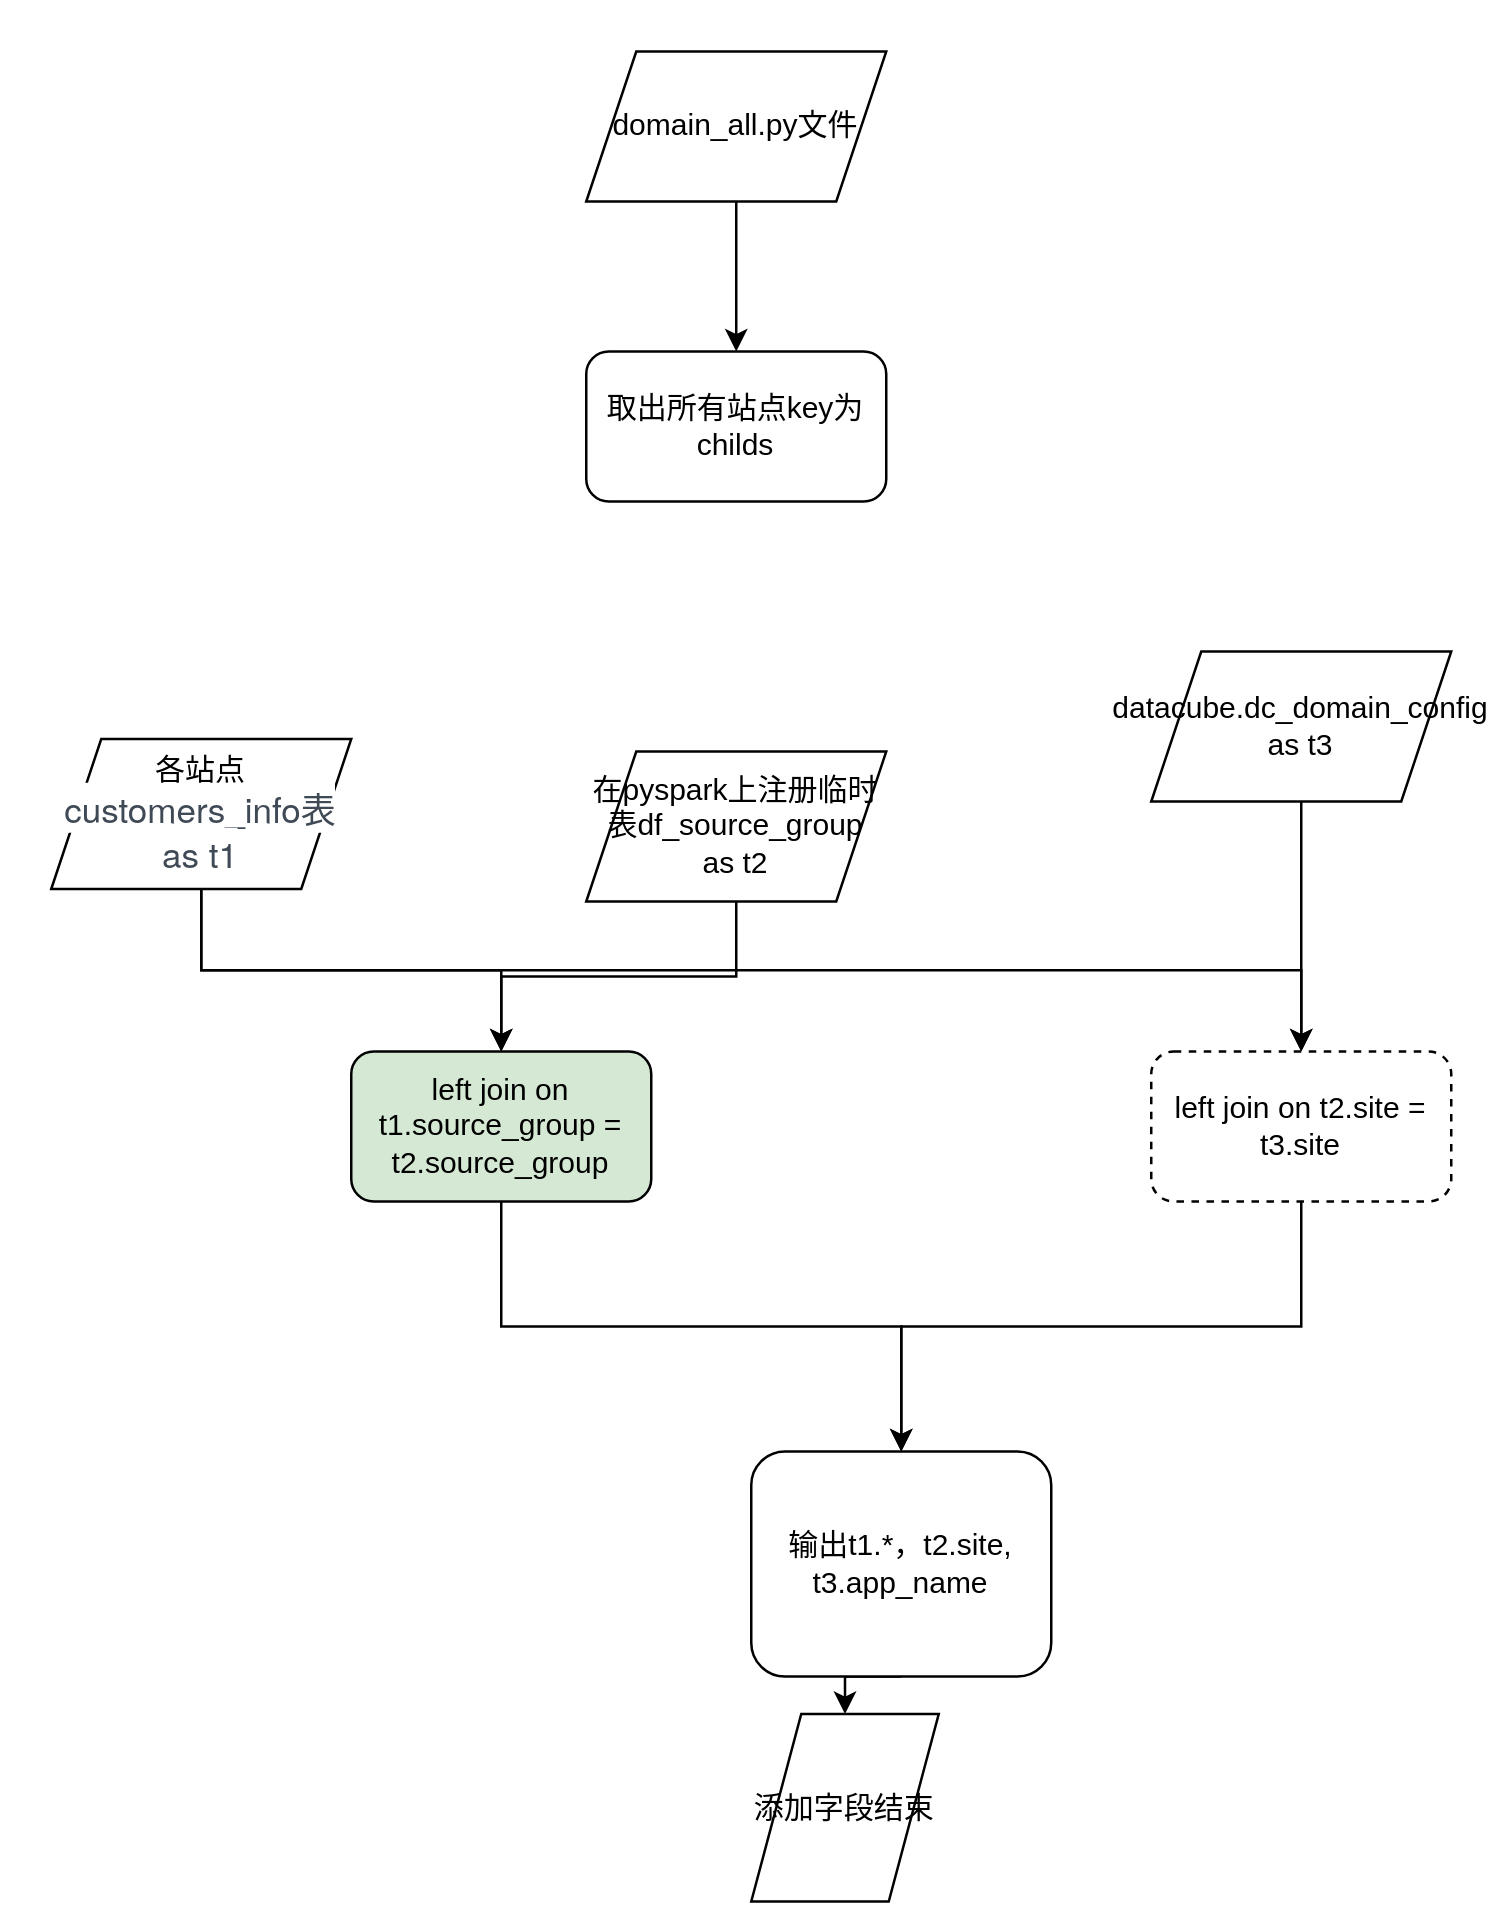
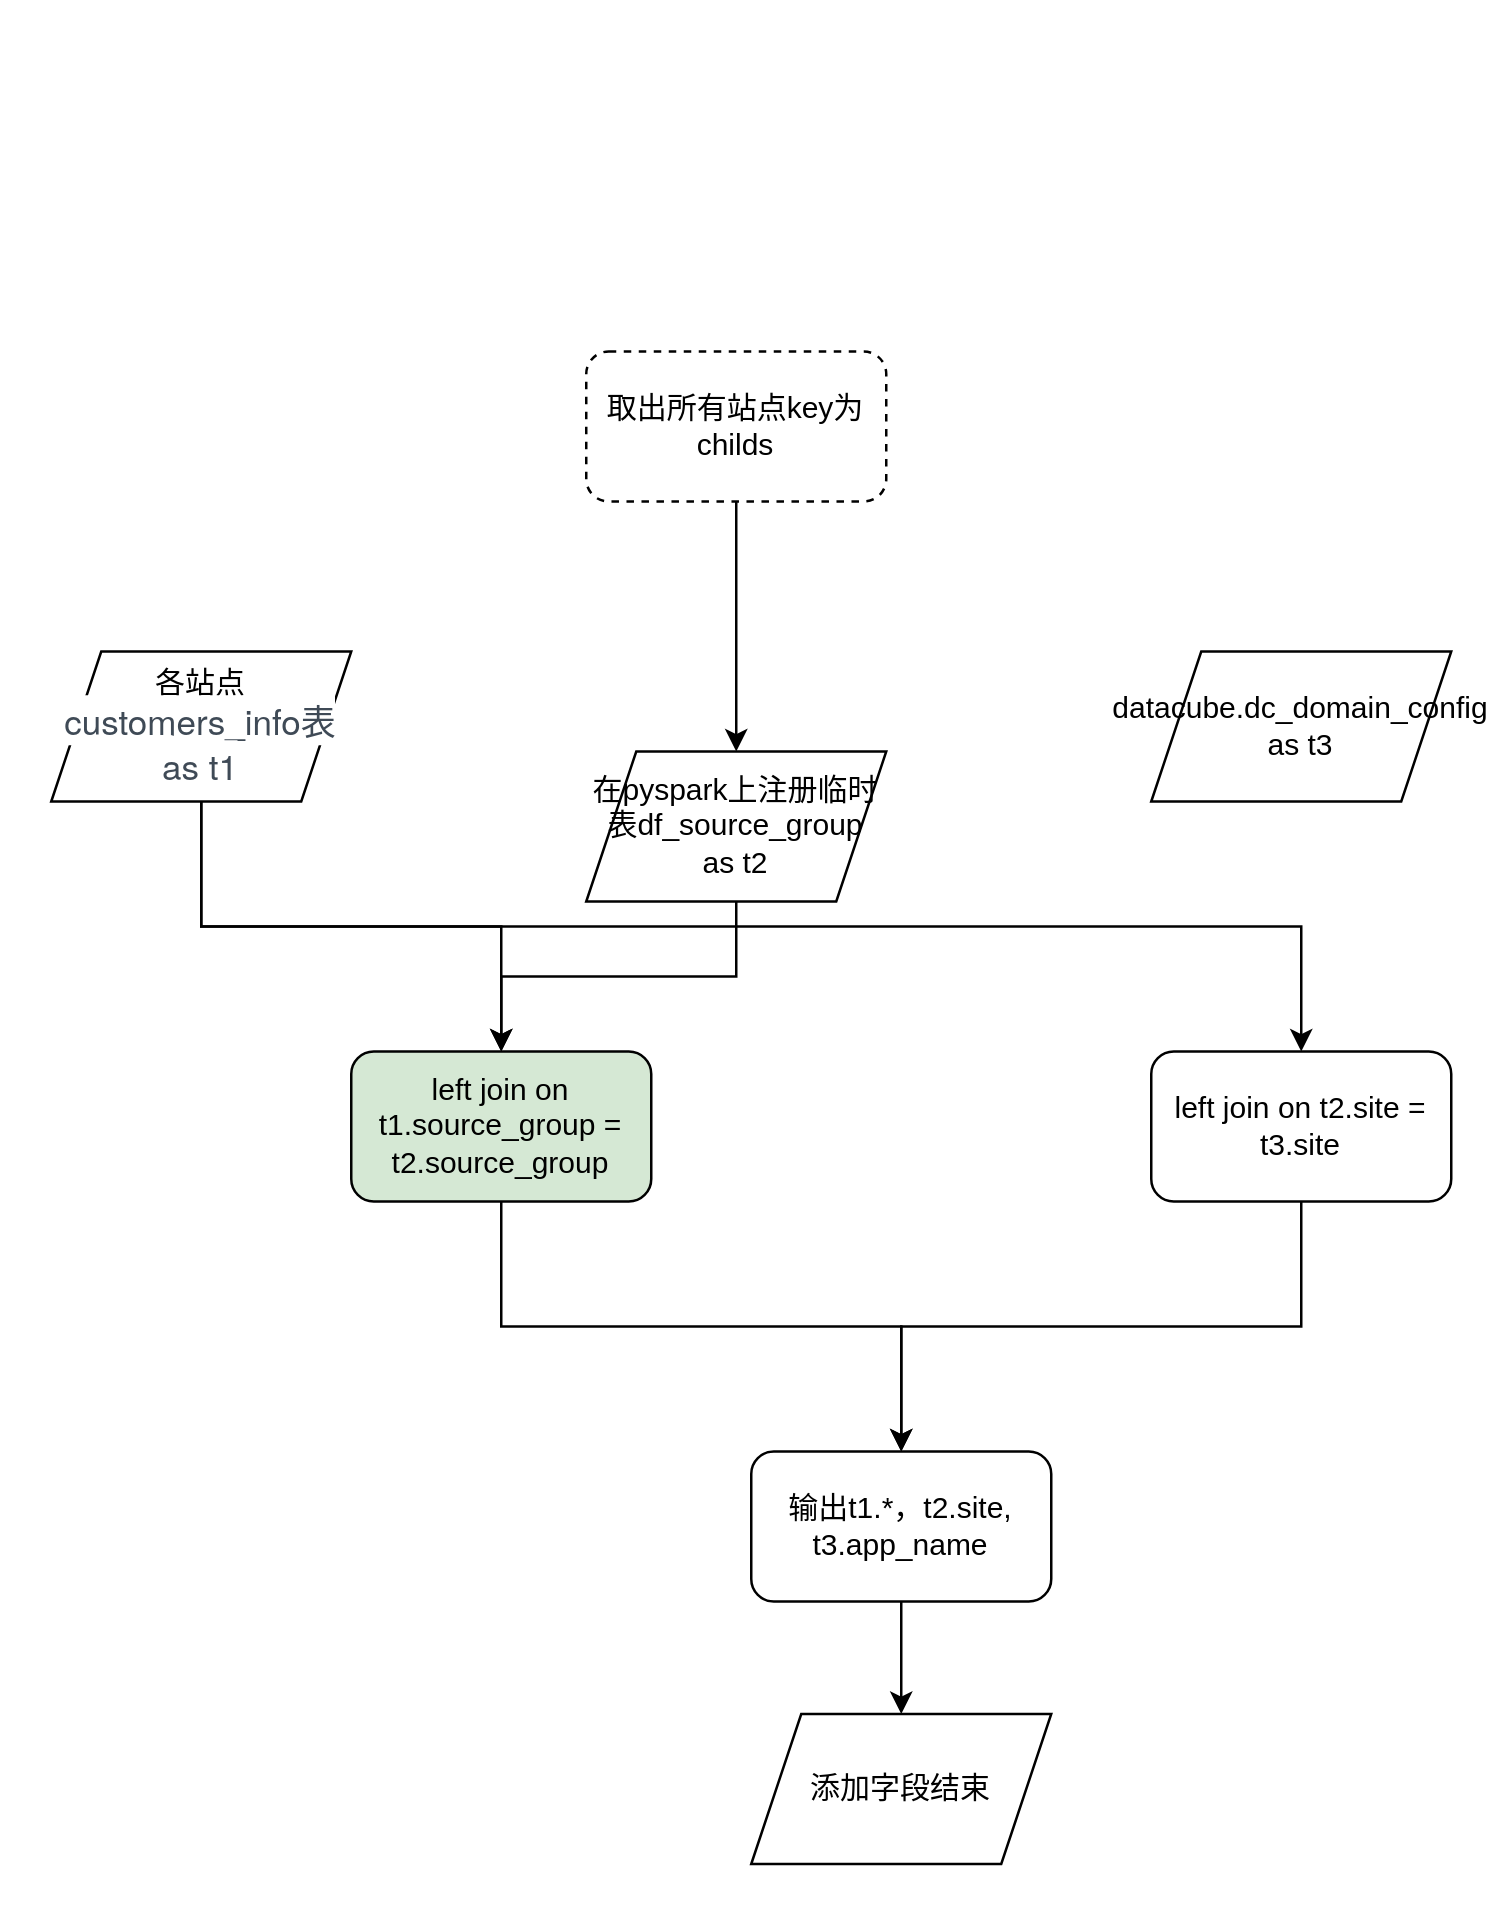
  <mxCell id="0" />
  <mxCell id="1" parent="0" />
  <mxCell id="2" style="edgeStyle=orthogonalEdgeStyle;rounded=0;orthogonalLoop=1;jettySize=auto;html=1;exitX=0.5;exitY=1;exitDx=0;exitDy=0;" edge="1" parent="1" source="4" target="12"><mxGeometry relative="1" as="geometry" /></mxCell>
  <mxCell id="3" style="edgeStyle=orthogonalEdgeStyle;rounded=0;orthogonalLoop=1;jettySize=auto;html=1;exitX=0.5;exitY=1;exitDx=0;exitDy=0;entryX=0.5;entryY=0;entryDx=0;entryDy=0;" edge="1" parent="1" source="4" target="18"><mxGeometry relative="1" as="geometry" /></mxCell>
- <mxCell id="4" value="各站点&lt;span style=&quot;color: rgb(63 , 74 , 86) ; font-family: &amp;#34;microsoft yahei&amp;#34; , &amp;#34;helvetica neue&amp;#34; , &amp;#34;pingfang sc&amp;#34; , sans-serif ; font-size: 14px ; text-align: left ; background-color: rgb(255 , 255 , 255)&quot;&gt;customers_info表 as t1&lt;/span&gt;" style="shape=parallelogram;perimeter=parallelogramPerimeter;whiteSpace=wrap;html=1;fixedSize=1;" vertex="1" parent="1"><mxGeometry x="20" y="295" width="120" height="60" as="geometry" /></mxCell>
- <mxCell id="5" style="edgeStyle=orthogonalEdgeStyle;rounded=0;orthogonalLoop=1;jettySize=auto;html=1;exitX=0.5;exitY=1;exitDx=0;exitDy=0;" edge="1" parent="1" source="6" target="8"><mxGeometry relative="1" as="geometry" /></mxCell>
- <mxCell id="6" value="domain_all.py文件" style="shape=parallelogram;perimeter=parallelogramPerimeter;whiteSpace=wrap;html=1;fixedSize=1;" vertex="1" parent="1"><mxGeometry x="234" y="20" width="120" height="60" as="geometry" /></mxCell>
- <mxCell id="8" value="取出所有站点key为childs" style="rounded=1;whiteSpace=wrap;html=1;" vertex="1" parent="1"><mxGeometry x="234" y="140" width="120" height="60" as="geometry" /></mxCell>
+ <mxCell id="4" value="各站点&lt;span style=&quot;color: rgb(63 , 74 , 86) ; font-family: &amp;#34;microsoft yahei&amp;#34; , &amp;#34;helvetica neue&amp;#34; , &amp;#34;pingfang sc&amp;#34; , sans-serif ; font-size: 14px ; text-align: left ; background-color: rgb(255 , 255 , 255)&quot;&gt;customers_info表 as t1&lt;/span&gt;" style="shape=parallelogram;perimeter=parallelogramPerimeter;whiteSpace=wrap;html=1;fixedSize=1;" vertex="1" parent="1"><mxGeometry x="20" y="260" width="120" height="60" as="geometry" /></mxCell>
+ <mxCell id="7" style="edgeStyle=orthogonalEdgeStyle;rounded=0;orthogonalLoop=1;jettySize=auto;html=1;exitX=0.5;exitY=1;exitDx=0;exitDy=0;entryX=0.5;entryY=0;entryDx=0;entryDy=0;" edge="1" parent="1" source="8" target="10"><mxGeometry relative="1" as="geometry" /></mxCell>
+ <mxCell id="8" value="取出所有站点key为childs" style="rounded=1;whiteSpace=wrap;html=1;dashed=1;" vertex="1" parent="1"><mxGeometry x="234" y="140" width="120" height="60" as="geometry" /></mxCell>
  <mxCell id="9" style="edgeStyle=orthogonalEdgeStyle;rounded=0;orthogonalLoop=1;jettySize=auto;html=1;exitX=0.5;exitY=1;exitDx=0;exitDy=0;" edge="1" parent="1" source="10" target="12"><mxGeometry relative="1" as="geometry" /></mxCell>
  <mxCell id="10" value="&lt;span&gt;在pyspark上注册临时表df_source_group as t2&lt;/span&gt;" style="shape=parallelogram;perimeter=parallelogramPerimeter;whiteSpace=wrap;html=1;fixedSize=1;" vertex="1" parent="1"><mxGeometry x="234" y="300" width="120" height="60" as="geometry" /></mxCell>
  <mxCell id="11" style="edgeStyle=orthogonalEdgeStyle;rounded=0;orthogonalLoop=1;jettySize=auto;html=1;exitX=0.5;exitY=1;exitDx=0;exitDy=0;" edge="1" parent="1" source="12" target="16"><mxGeometry relative="1" as="geometry" /></mxCell>
  <mxCell id="12" value="left join on t1.source_group = t2.source_group" style="rounded=1;whiteSpace=wrap;html=1;fillColor=#d5e8d4;" vertex="1" parent="1"><mxGeometry x="140" y="420" width="120" height="60" as="geometry" /></mxCell>
- <mxCell id="13" style="edgeStyle=orthogonalEdgeStyle;rounded=0;orthogonalLoop=1;jettySize=auto;html=1;exitX=0.5;exitY=1;exitDx=0;exitDy=0;" edge="1" parent="1" source="14" target="18"><mxGeometry relative="1" as="geometry" /></mxCell>
  <mxCell id="14" value="datacube.dc_domain_config as t3" style="shape=parallelogram;perimeter=parallelogramPerimeter;whiteSpace=wrap;html=1;fixedSize=1;" vertex="1" parent="1"><mxGeometry x="460" y="260" width="120" height="60" as="geometry" /></mxCell>
  <mxCell id="15" style="edgeStyle=orthogonalEdgeStyle;rounded=0;orthogonalLoop=1;jettySize=auto;html=1;exitX=0.5;exitY=1;exitDx=0;exitDy=0;entryX=0.5;entryY=0;entryDx=0;entryDy=0;" edge="1" parent="1" source="16" target="19"><mxGeometry relative="1" as="geometry" /></mxCell>
- <mxCell id="16" value="&lt;span&gt;输出t1.*，t2.site, t3.app_name&lt;/span&gt;" style="rounded=1;whiteSpace=wrap;html=1;" vertex="1" parent="1"><mxGeometry x="300" y="580" width="120" height="90" as="geometry" /></mxCell>
+ <mxCell id="16" value="&lt;span&gt;输出t1.*，t2.site, t3.app_name&lt;/span&gt;" style="rounded=1;whiteSpace=wrap;html=1;" vertex="1" parent="1"><mxGeometry x="300" y="580" width="120" height="60" as="geometry" /></mxCell>
  <mxCell id="17" style="edgeStyle=orthogonalEdgeStyle;rounded=0;orthogonalLoop=1;jettySize=auto;html=1;exitX=0.5;exitY=1;exitDx=0;exitDy=0;" edge="1" parent="1" source="18" target="16"><mxGeometry relative="1" as="geometry" /></mxCell>
- <mxCell id="18" value="left join on t2.site = t3.site" style="rounded=1;whiteSpace=wrap;html=1;dashed=1;" vertex="1" parent="1"><mxGeometry x="460" y="420" width="120" height="60" as="geometry" /></mxCell>
- <mxCell id="19" value="添加字段结束" style="shape=parallelogram;perimeter=parallelogramPerimeter;whiteSpace=wrap;html=1;fixedSize=1;" vertex="1" parent="1"><mxGeometry x="300" y="685" width="75" height="75" as="geometry" /></mxCell>
+ <mxCell id="18" value="left join on t2.site = t3.site" style="rounded=1;whiteSpace=wrap;html=1;" vertex="1" parent="1"><mxGeometry x="460" y="420" width="120" height="60" as="geometry" /></mxCell>
+ <mxCell id="19" value="添加字段结束" style="shape=parallelogram;perimeter=parallelogramPerimeter;whiteSpace=wrap;html=1;fixedSize=1;" vertex="1" parent="1"><mxGeometry x="300" y="685" width="120" height="60" as="geometry" /></mxCell>
